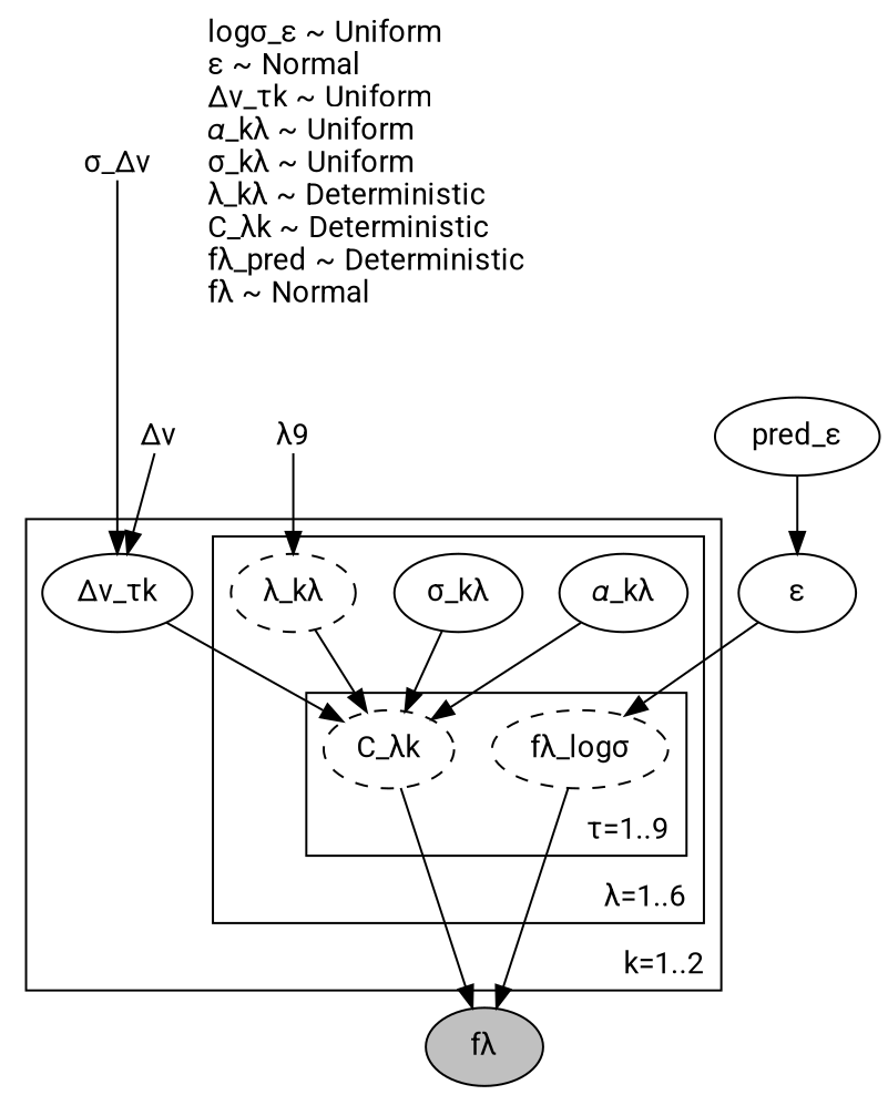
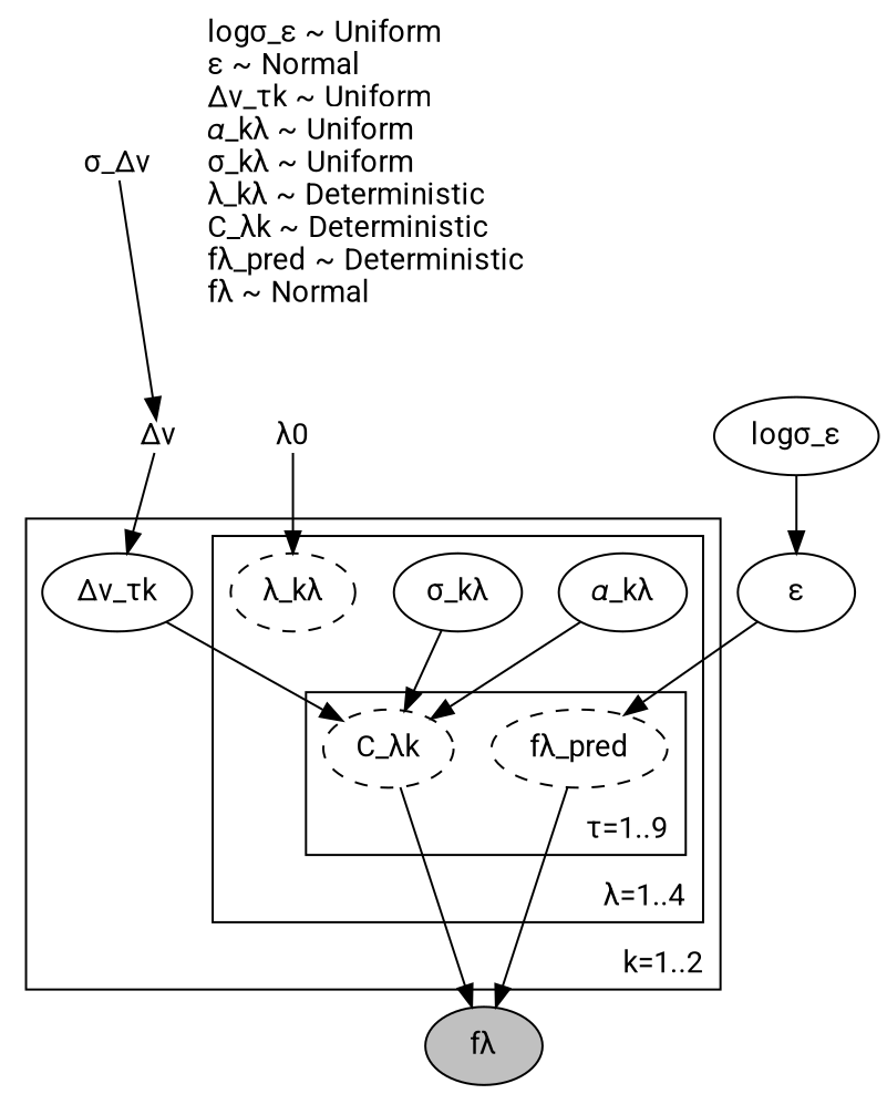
  digraph {
    fontname=Roboto
    node [fillcolor=white fontname=Roboto shape=ellipse style=filled]
    edge [fontname=Roboto]
    n1 [label="C_λk" style="filled,dashed"]
-   n2 [label="fλ_logσ" style="filled,dashed"]
+   n2 [label="fλ_pred" style="filled,dashed"]
    n3 [label="𝛼_kλ"]
    n4 [label="σ_kλ"]
    n5 [label="λ_kλ" style="filled,dashed"]
    n6 [label="Δv_τk"]
    n7 [fillcolor=grey label="fλ"]
-   n8 [label="pred_ε"]
+   n8 [label="logσ_ε"]
    n9 [label="ε"]
    n10 [label="σ_Δv" shape=plain]
    n11 [label="Δv" shape=plain]
-   n12 [label="λ9" shape=plain]
+   n12 [label="λ0" shape=plain]
    n13 [label="logσ_ε ~ Uniform\lε ~ Normal\lΔv_τk ~ Uniform\l𝛼_kλ ~ Uniform\lσ_kλ ~ Uniform\lλ_kλ ~ Deterministic\lC_λk ~ Deterministic\lfλ_pred ~ Deterministic\lfλ ~ Normal\l" shape=plaintext fillcolor="" style=""]
    subgraph cluster_1 {
      label="k=1..2"
      labeljust=r
      labelloc=b
      n6
      subgraph cluster_2 {
-       label="λ=1..6"
+       label="λ=1..4"
        labeljust=r
        labelloc=b
        n3
        n4
        n5
        subgraph cluster_3 {
          label="τ=1..9"
          labeljust=r
          labelloc=b
          n1
          n2
        }
      }
    }
    n1 -> n7
    n2 -> n7
    n3 -> n1
    n4 -> n1
-   n5 -> n1
    n6 -> n1
    n8 -> n9
    n9 -> n2
-   n10 -> n6
+   n10 -> n11
    n11 -> n6
    n12 -> n5
  }
